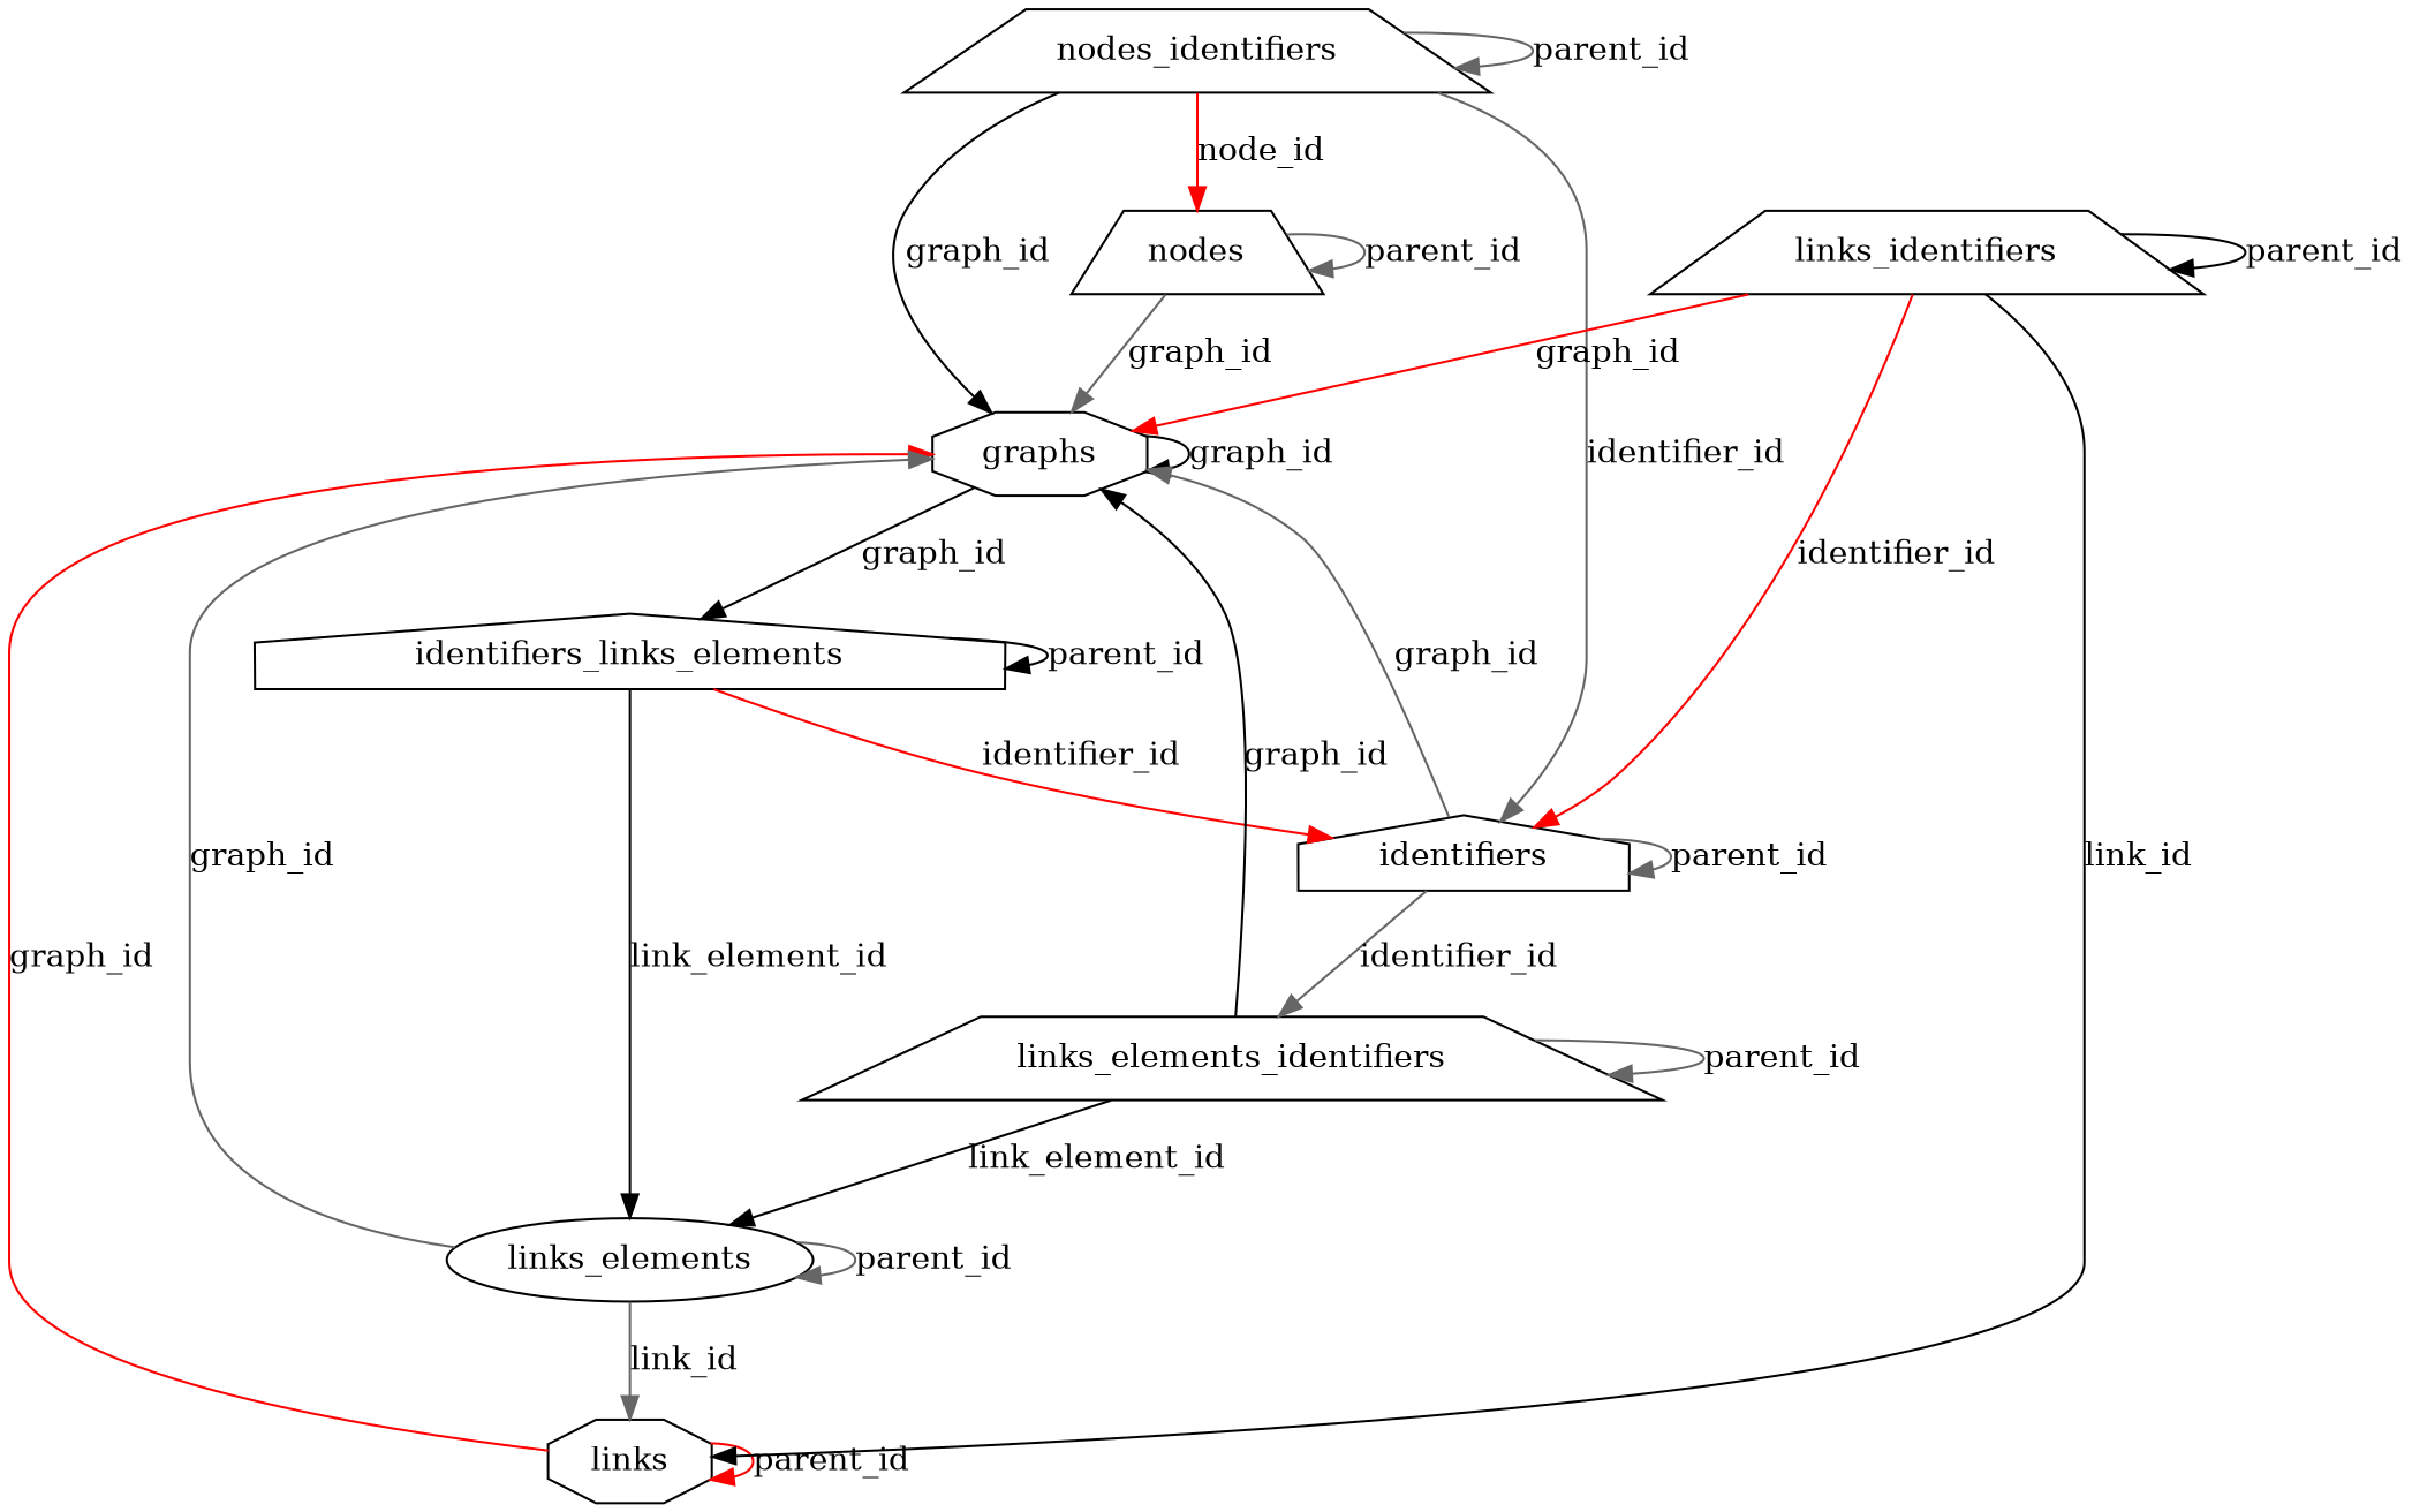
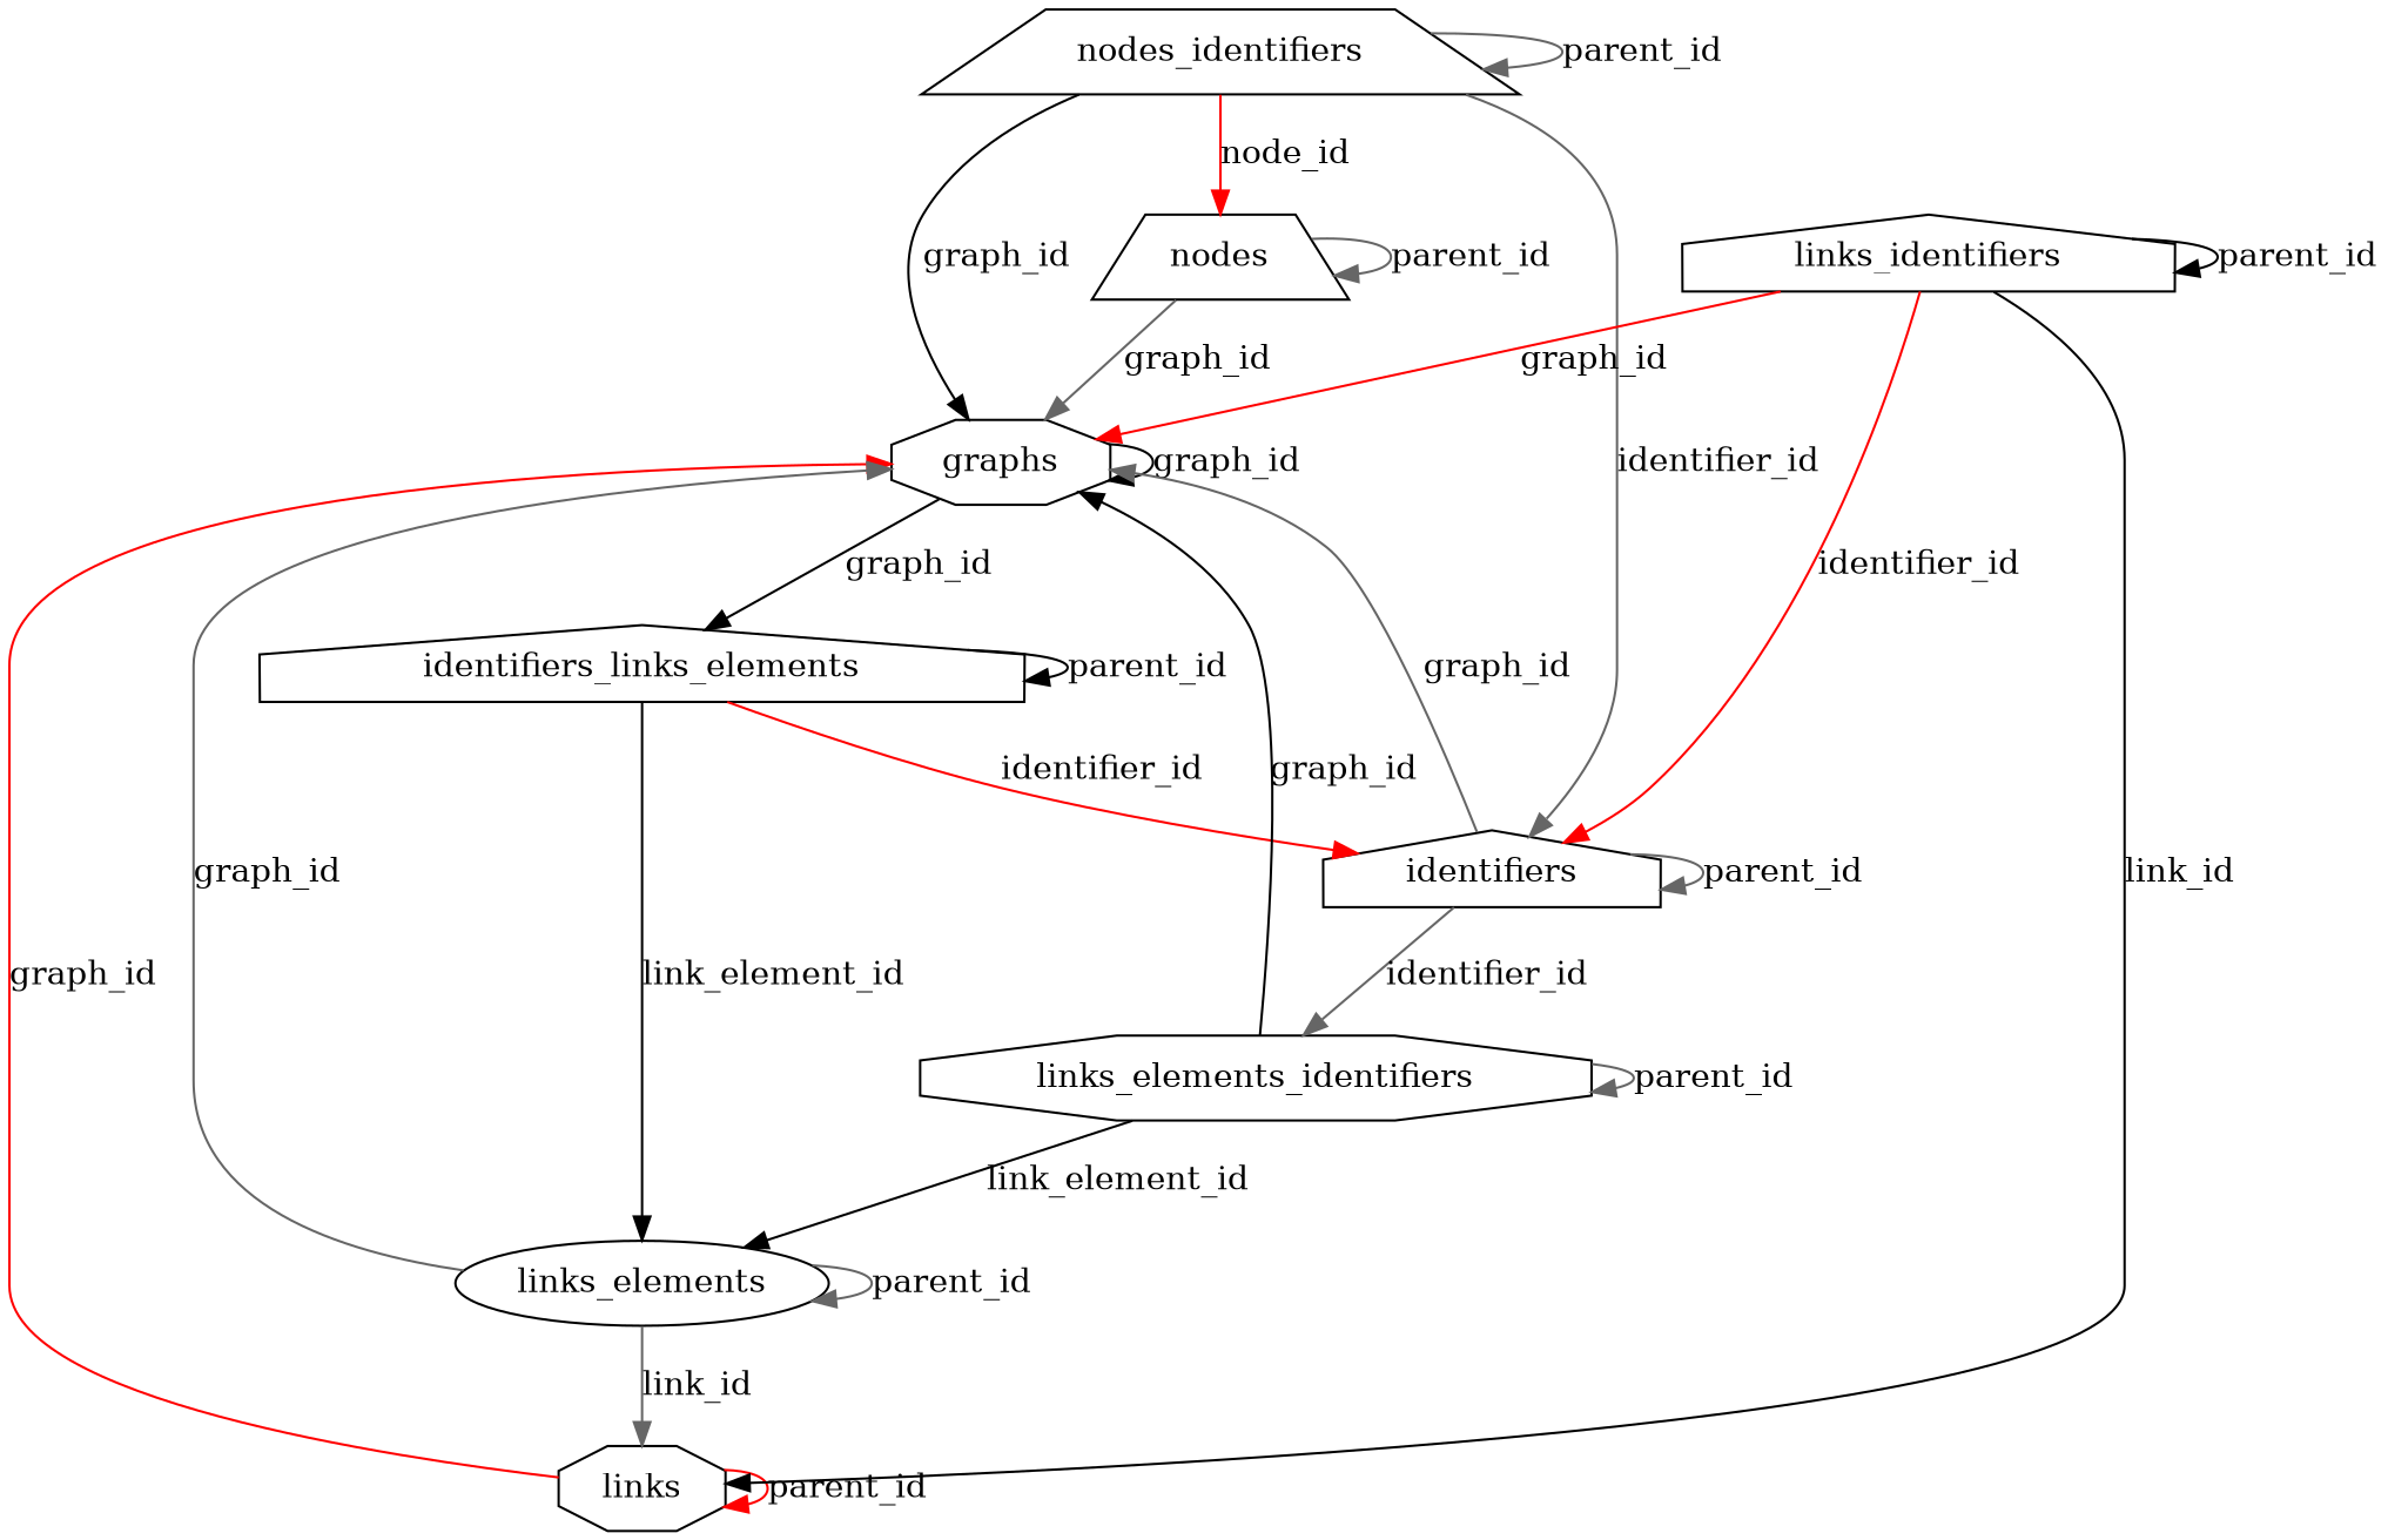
  digraph {
    node [shape=octagon]
    edge [color=gray40]
    graphs
    identifiers_links_elements [shape=house]
    nodes [shape=trapezium]
    identifiers [shape=house]
-   links_elements_identifiers [shape=trapezium]
+   links_elements_identifiers
    nodes_identifiers [shape=trapezium]
    links
-   links_identifiers [shape=trapezium]
+   links_identifiers [shape=house]
    links_elements [shape=ellipse]
    graphs -> graphs [color=black label=graph_id]
    graphs -> identifiers_links_elements [color=black label=graph_id]
    identifiers_links_elements -> identifiers_links_elements [color=black label=parent_id]
    identifiers_links_elements -> identifiers [color=red label=identifier_id]
    identifiers_links_elements -> links_elements [color=black label=link_element_id]
    nodes -> graphs [label=graph_id]
    nodes -> nodes [label=parent_id]
    identifiers -> graphs [label=graph_id]
    identifiers -> identifiers [label=parent_id]
    identifiers -> links_elements_identifiers [label=identifier_id]
    links_elements_identifiers -> graphs [color=black label=graph_id]
    links_elements_identifiers -> links_elements_identifiers [label=parent_id]
    links_elements_identifiers -> links_elements [color=black label=link_element_id]
    nodes_identifiers -> graphs [color=black label=graph_id]
    nodes_identifiers -> nodes [color=red label=node_id]
    nodes_identifiers -> identifiers [label=identifier_id]
    nodes_identifiers -> nodes_identifiers [label=parent_id]
    links -> graphs [color=red label=graph_id]
    links -> links [color=red label=parent_id]
    links_identifiers -> graphs [color=red label=graph_id]
    links_identifiers -> identifiers [color=red label=identifier_id]
    links_identifiers -> links [color=black label=link_id]
    links_identifiers -> links_identifiers [color=black label=parent_id]
    links_elements -> graphs [label=graph_id]
    links_elements -> links [label=link_id]
    links_elements -> links_elements [label=parent_id]
  }
